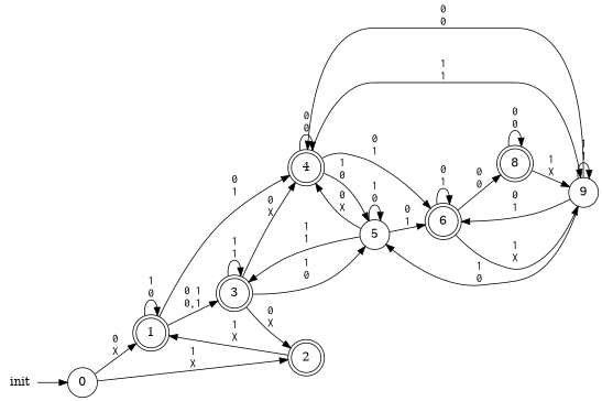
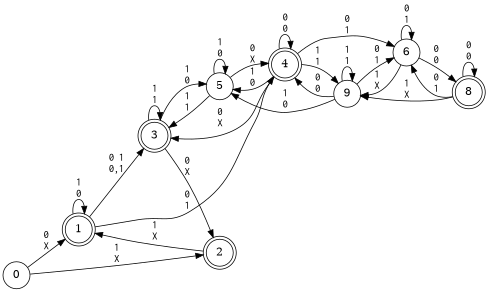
  digraph {
    rankdir=LR
    node [shape=doublecircle]
    edge [fontname=Courier]
    1 [height=.5 width=.5]
    3 [height=.5 width=.5]
    4 [height=.5 width=.5]
    2 [height=.5 width=.5]
    5 [height=.5 shape=circle width=.5]
-   6 [height=.5 width=.5]
+   6 [height=.5 shape=circle width=.5]
    n7 [height=.5 label=9 shape=circle width=.5]
    8 [height=.5 width=.5]
    0 [height=.5 shape=circle width=.5]
-   init [height=.5 shape=plaintext width=.5]
    1 -> 1 [label="1\n0"]
    1 -> 3 [label="0 1\n0,1"]
    1 -> 4 [label="0\n1"]
    3 -> 3 [label="1\n1"]
-   3 -> 4 [label="0\nX"]
+   4 -> 3 [label="0\nX"]
    3 -> 2 [label="0\nX"]
    3 -> 5 [label="1\n0"]
    4 -> 4 [label="0\n0"]
    4 -> 5 [label="1\n0"]
    4 -> 6 [label="0\n1"]
    4 -> n7 [label="1\n1"]
    2 -> 1 [label="1\nX"]
    5 -> 3 [label="1\n1"]
    5 -> 4 [label="0\nX"]
    5 -> 5 [label="1\n0"]
    6 -> 6 [label="0\n1"]
    6 -> n7 [label="1\nX"]
    6 -> 8 [label="0\n0"]
    n7 -> 4 [label="0\n0"]
    n7 -> 5 [label="1\n0"]
    n7 -> 6 [label="0\n1"]
    n7 -> n7 [label="1\n1"]
-   5 -> 6 [label="0\n1"]
+   8 -> 6 [label="0\n1"]
    8 -> n7 [label="1\nX"]
    8 -> 8 [label="0\n0"]
    0 -> 1 [label="0\nX"]
    0 -> 2 [label="1\nX"]
-   init -> 0
  }
